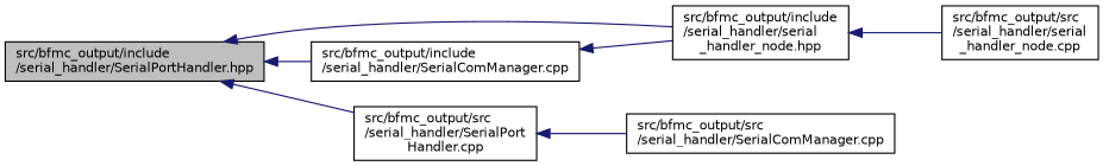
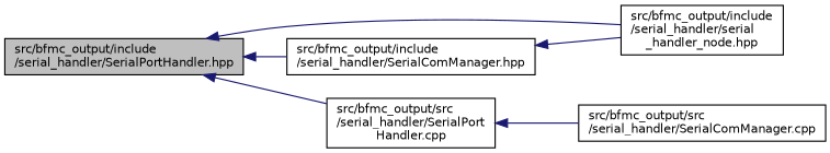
  digraph {
    rankdir=LR
    node [color=black fillcolor=white fontname=Helvetica fontsize=10 shape=record style=filled]
    edge [color=midnightblue dir=back fontname=Helvetica fontsize=10 labelfontname=Helvetica labelfontsize=10 style=solid]
    n1 [fillcolor=grey75 fontcolor=black height=0.2 label="src/bfmc_output/include\l/serial_handler/SerialPortHandler.hpp" width=0.4]
    n2 [height=0.2 label="src/bfmc_output/include\l/serial_handler/serial\l_handler_node.hpp" width=0.4]
-   n3 [height=0.2 label="src/bfmc_output/include\l/serial_handler/SerialComManager.cpp" width=0.4]
+   n3 [height=0.2 label="src/bfmc_output/include\l/serial_handler/SerialComManager.hpp" width=0.4]
    n4 [height=0.2 label="src/bfmc_output/src\l/serial_handler/SerialPort\lHandler.cpp" width=0.4]
-   n5 [height=0.2 label="src/bfmc_output/src\l/serial_handler/serial\l_handler_node.cpp" width=0.4]
    n6 [height=0.2 label="src/bfmc_output/src\l/serial_handler/SerialComManager.cpp" width=0.4]
    n1 -> n2
    n1 -> n3
    n1 -> n4
-   n2 -> n5
    n3 -> n2
    n4 -> n6
  }
